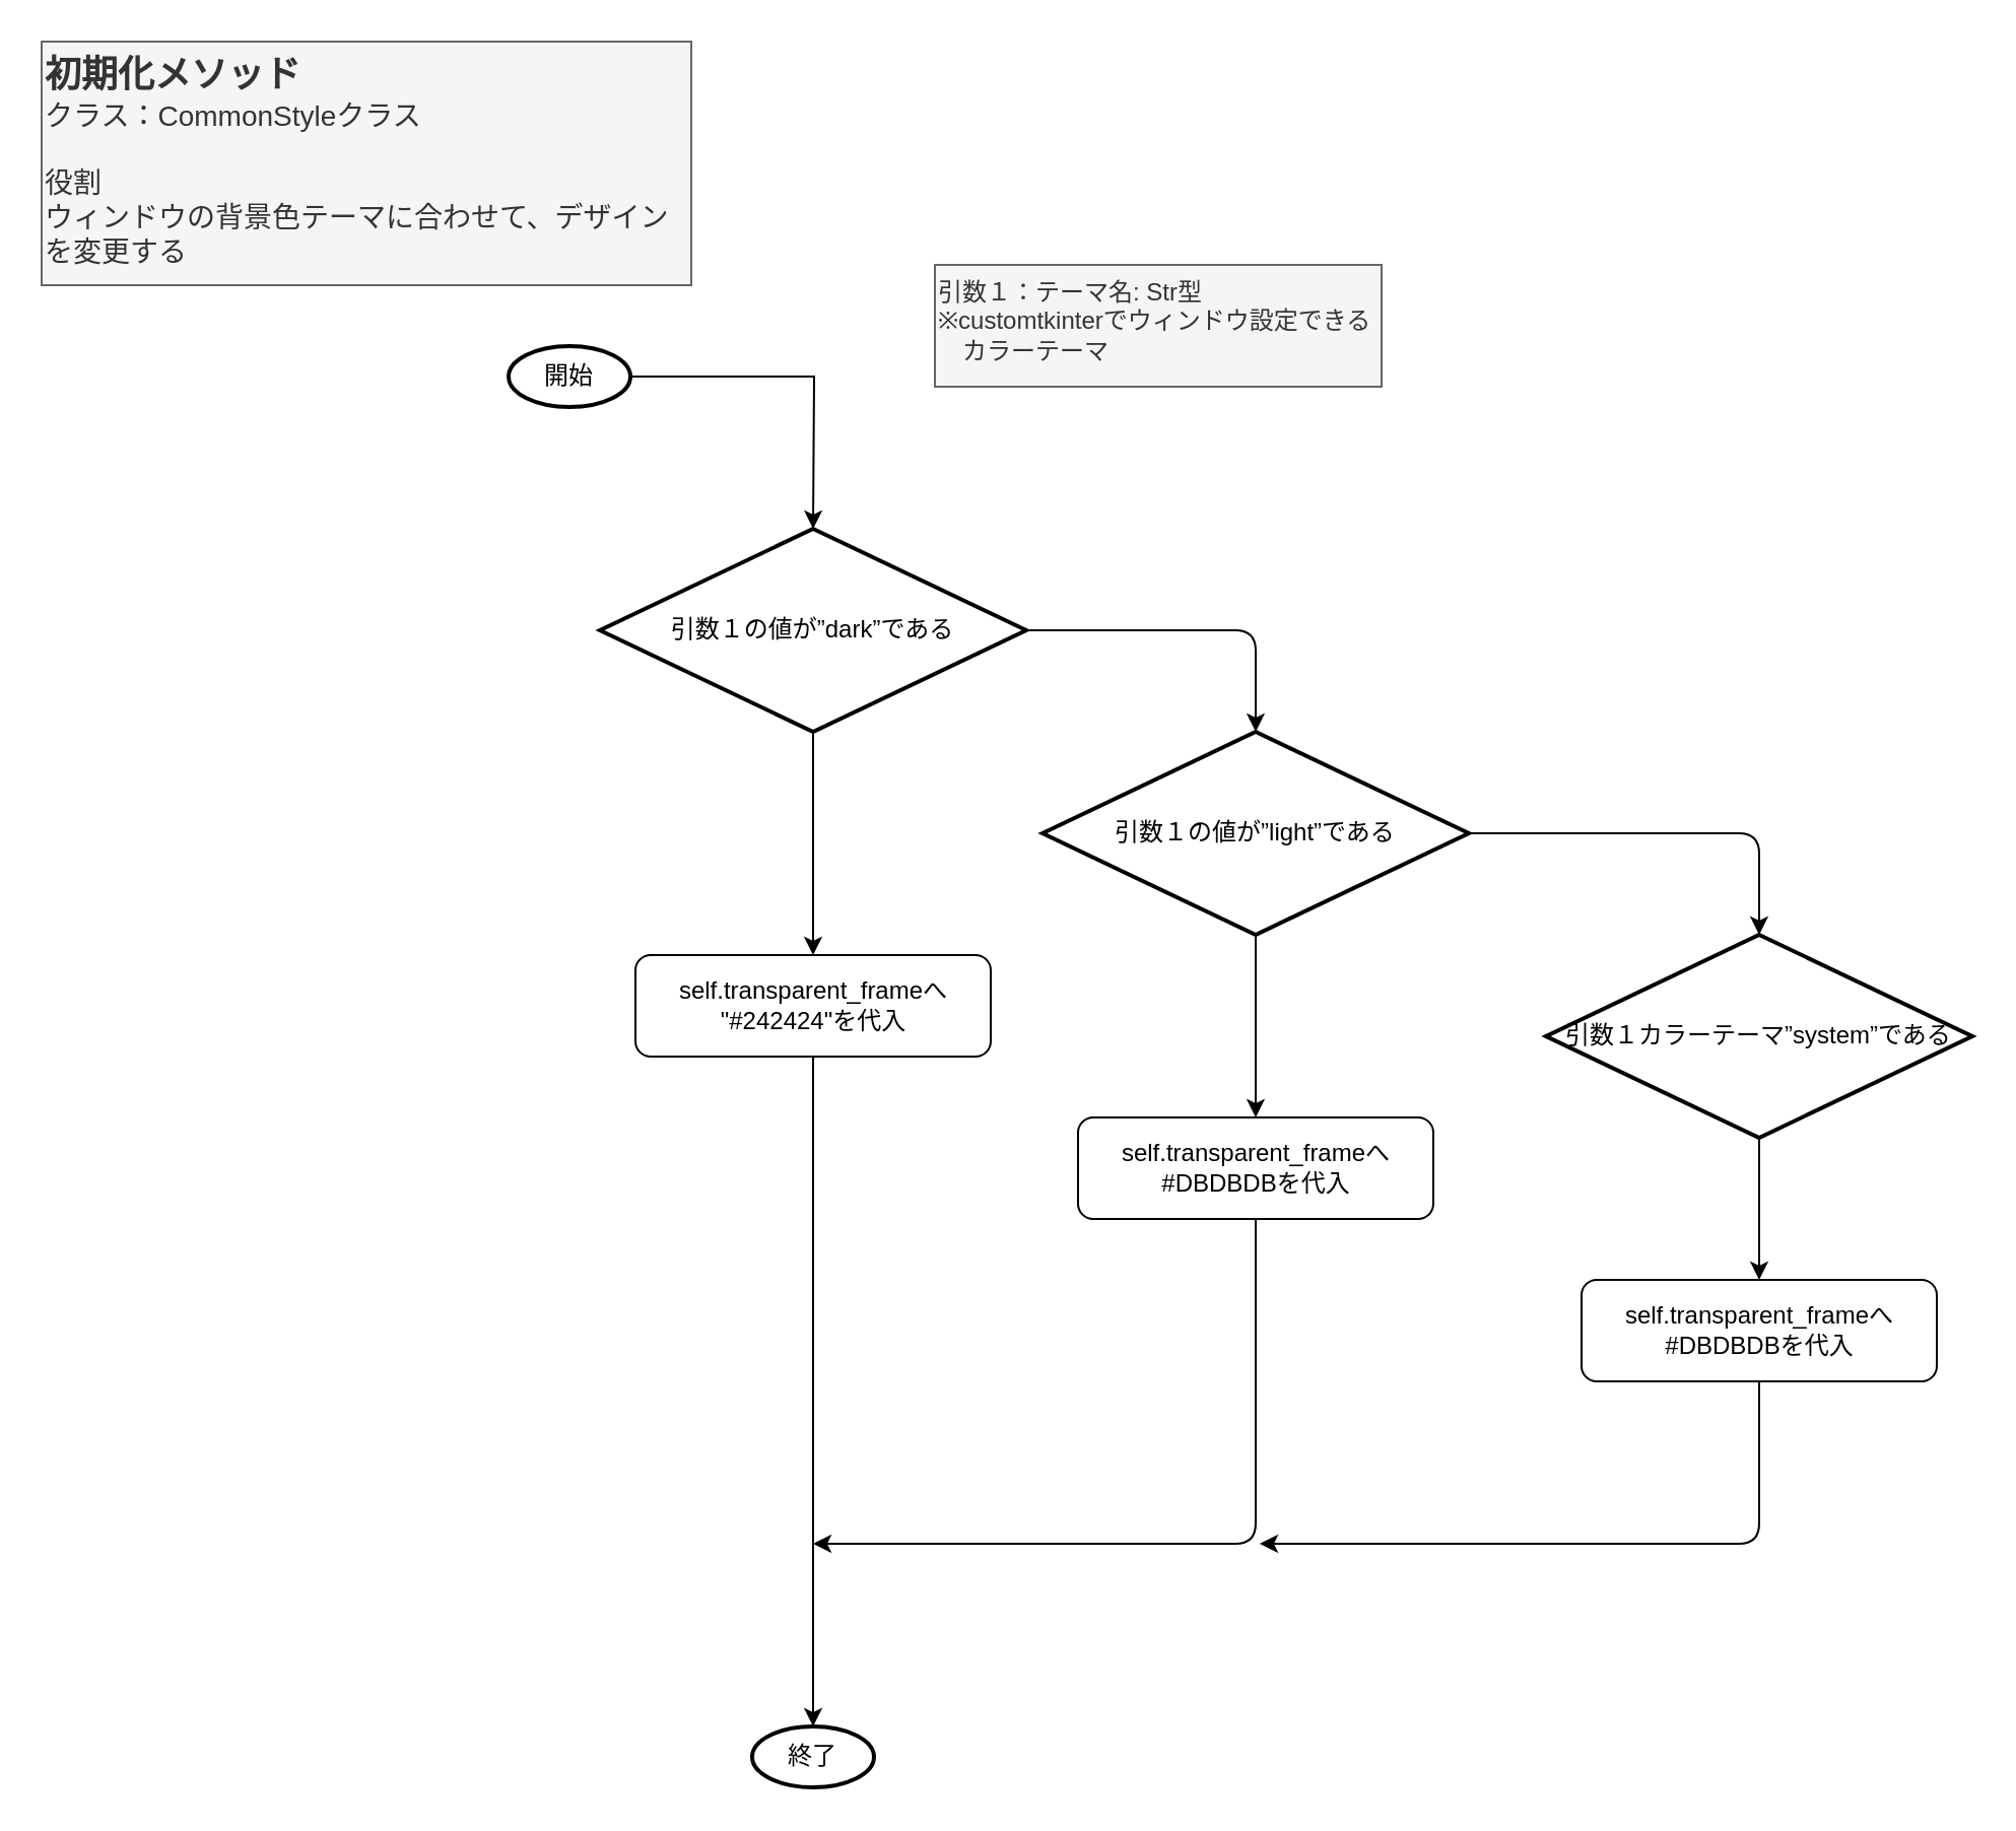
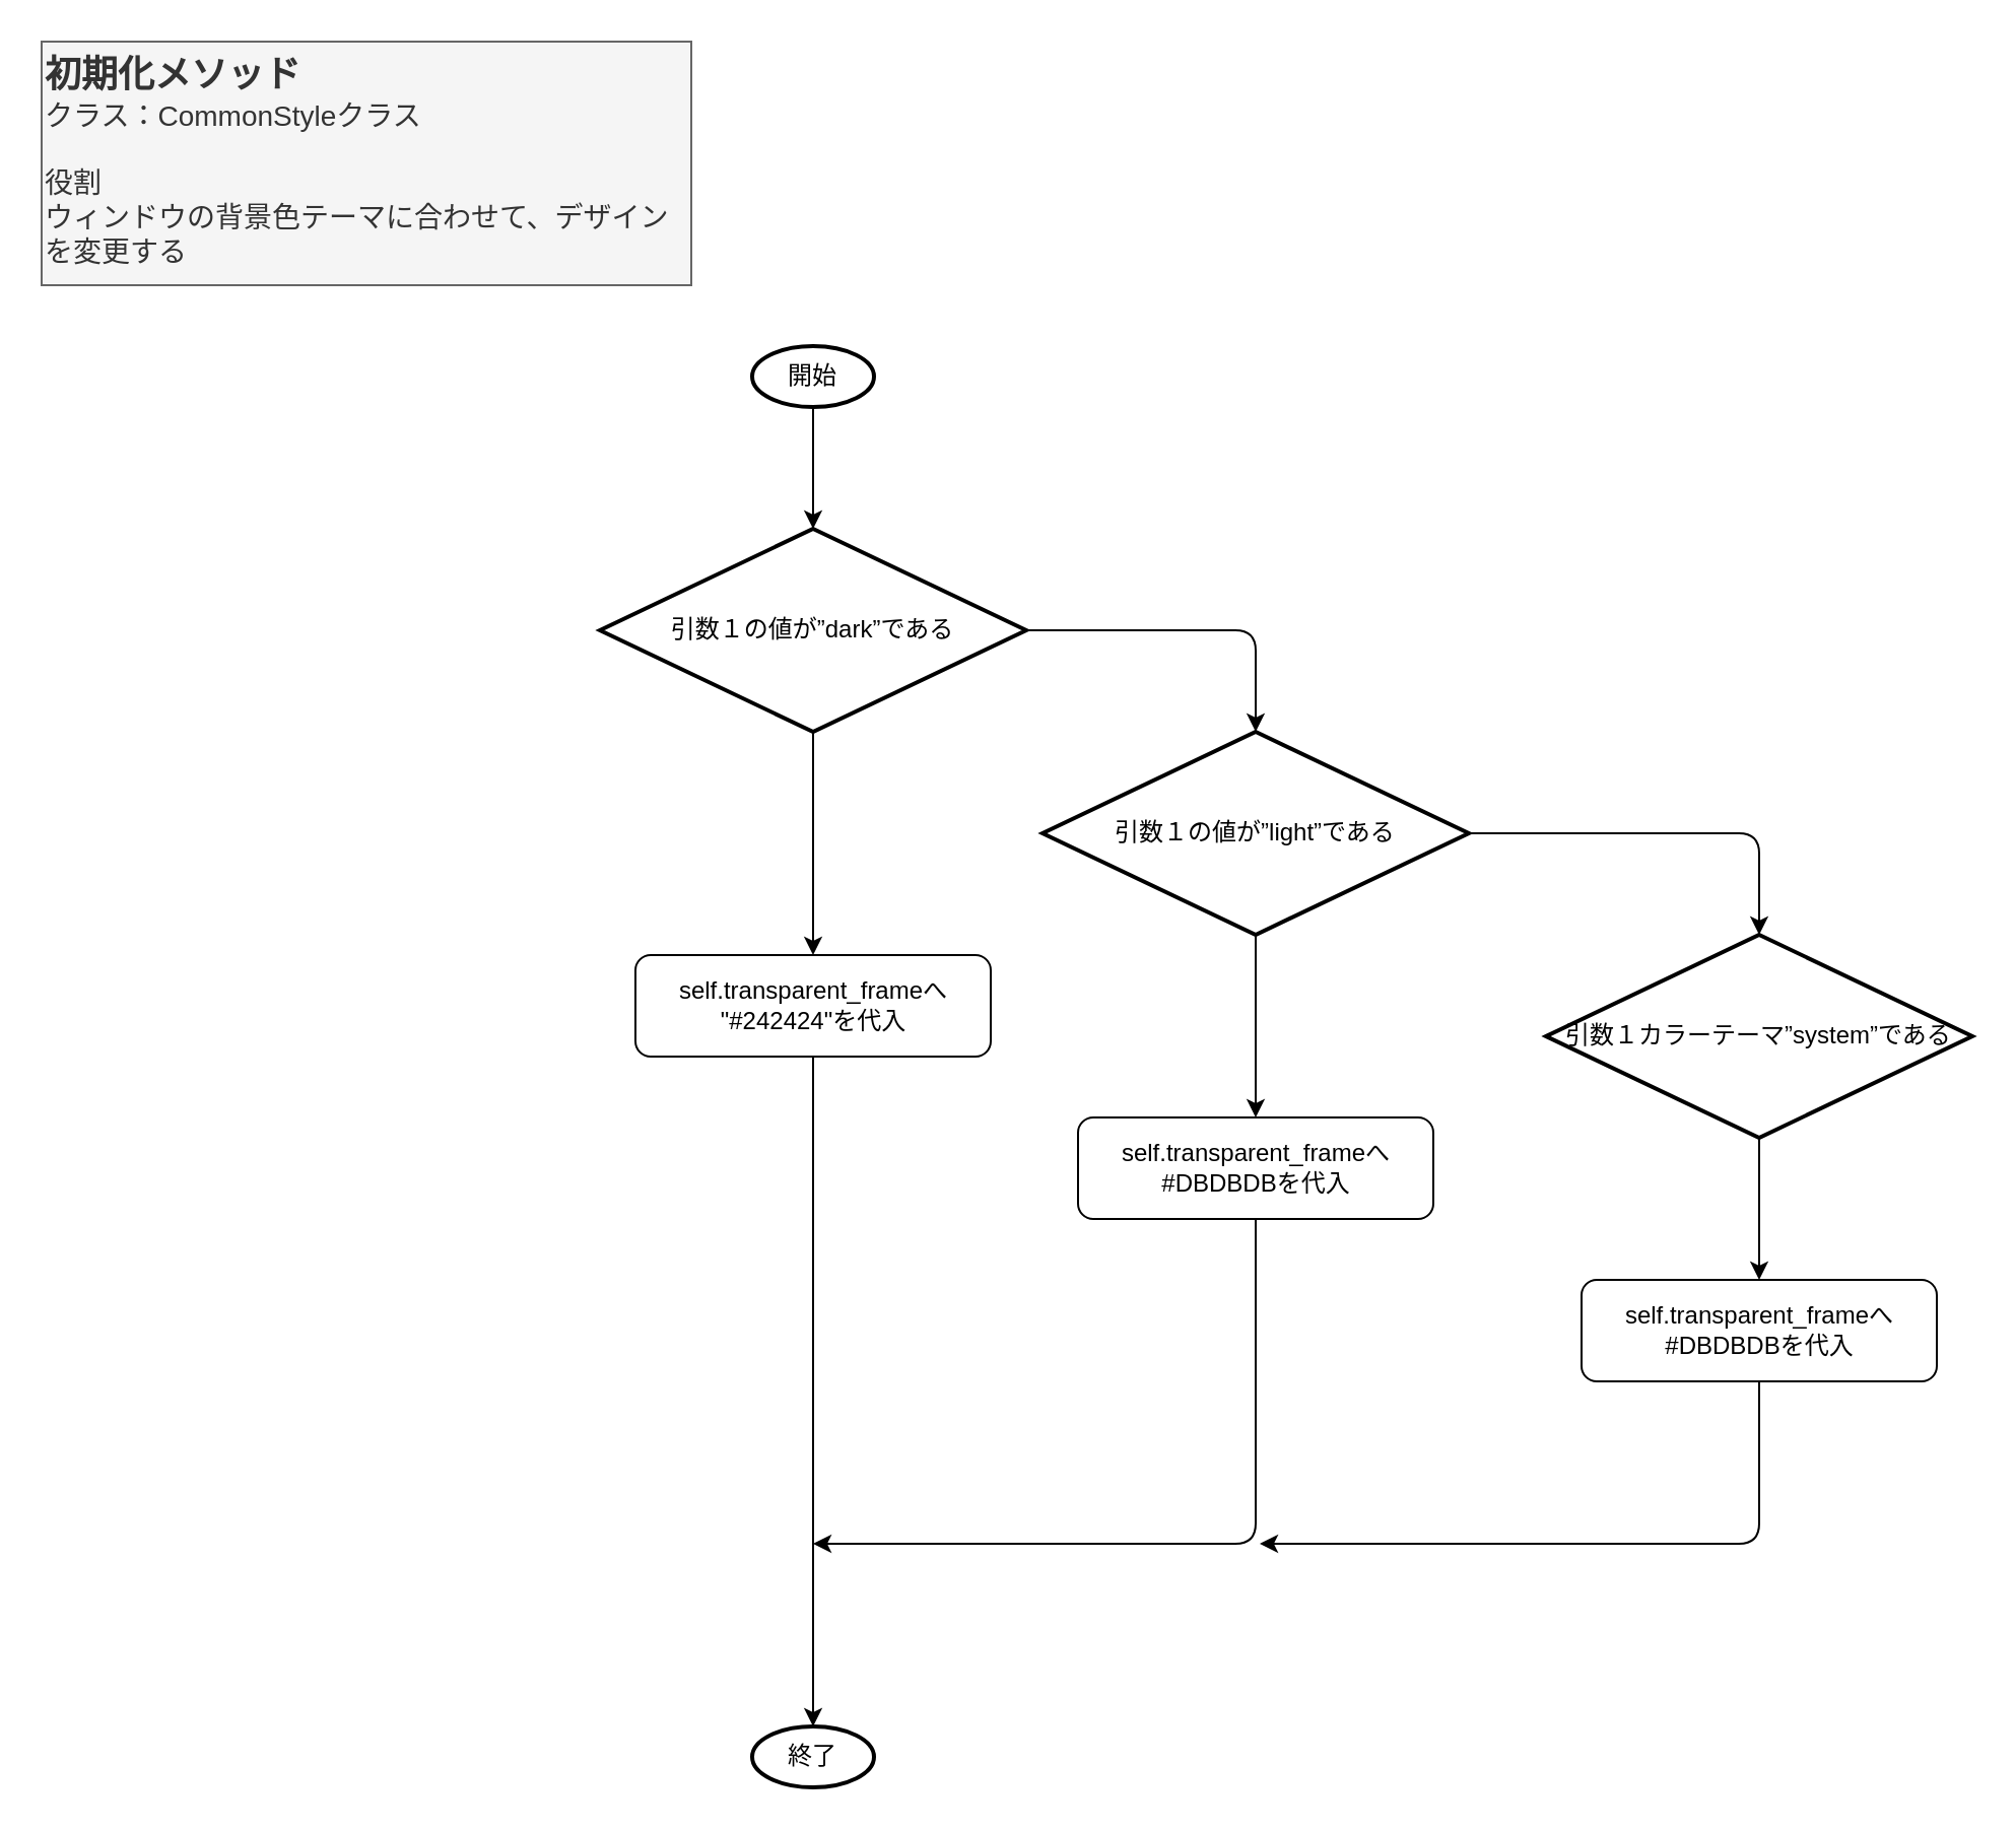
  <mxCell id="0" />
  <mxCell id="1" parent="0" />
  <mxCell id="2" value="" style="edgeStyle=orthogonalEdgeStyle;rounded=0;orthogonalLoop=1;jettySize=auto;html=1;" edge="1" parent="1" source="3"><mxGeometry relative="1" as="geometry"><mxPoint x="400" y="260" as="targetPoint" /></mxGeometry></mxCell>
- <mxCell id="3" value="開始" style="strokeWidth=2;html=1;shape=mxgraph.flowchart.start_1;whiteSpace=wrap;" vertex="1" parent="1"><mxGeometry x="250" y="170" width="60" height="30" as="geometry" /></mxCell>
+ <mxCell id="3" value="開始" style="strokeWidth=2;html=1;shape=mxgraph.flowchart.start_1;whiteSpace=wrap;" vertex="1" parent="1"><mxGeometry x="370" y="170" width="60" height="30" as="geometry" /></mxCell>
  <mxCell id="4" value="&lt;b style=&quot;&quot;&gt;&lt;font style=&quot;&quot;&gt;&lt;font style=&quot;font-size: 18px;&quot;&gt;初期化メソッド&lt;/font&gt;&lt;/font&gt;&lt;/b&gt;&lt;div&gt;&lt;font style=&quot;font-size: 14px;&quot;&gt;クラス：CommonStyleクラス&lt;/font&gt;&lt;/div&gt;&lt;div&gt;&lt;font style=&quot;font-size: 14px;&quot;&gt;&lt;br&gt;&lt;/font&gt;&lt;/div&gt;&lt;div&gt;&lt;span style=&quot;font-size: 14px;&quot;&gt;役割&lt;/span&gt;&lt;/div&gt;&lt;div&gt;&lt;span style=&quot;font-size: 14px;&quot;&gt;ウィンドウの背景色テーマに合わせて、デザイン&lt;/span&gt;&lt;/div&gt;&lt;div&gt;&lt;span style=&quot;font-size: 14px;&quot;&gt;を変更する&lt;/span&gt;&lt;/div&gt;" style="text;html=1;align=left;verticalAlign=top;whiteSpace=wrap;rounded=0;fillColor=#f5f5f5;fontColor=#333333;strokeColor=#666666;" vertex="1" parent="1"><mxGeometry x="20" y="20" width="320" height="120" as="geometry" /></mxCell>
  <mxCell id="5" value="" style="edgeStyle=none;html=1;fontSize=12;" edge="1" parent="1" source="7" target="9"><mxGeometry relative="1" as="geometry" /></mxCell>
  <mxCell id="6" style="edgeStyle=orthogonalEdgeStyle;html=1;entryX=0.5;entryY=0;entryDx=0;entryDy=0;fontSize=12;exitX=1;exitY=0.5;exitDx=0;exitDy=0;exitPerimeter=0;entryPerimeter=0;" edge="1" parent="1" source="7" target="16"><mxGeometry relative="1" as="geometry"><mxPoint x="617.5" y="410" as="targetPoint" /></mxGeometry></mxCell>
  <mxCell id="7" value="引数１の値が”dark”である" style="strokeWidth=2;html=1;shape=mxgraph.flowchart.decision;whiteSpace=wrap;" vertex="1" parent="1"><mxGeometry x="295" y="260" width="210" height="100" as="geometry" /></mxCell>
  <mxCell id="8" value="" style="edgeStyle=orthogonalEdgeStyle;rounded=0;orthogonalLoop=1;jettySize=auto;html=1;entryX=0.5;entryY=0;entryDx=0;entryDy=0;entryPerimeter=0;" edge="1" parent="1" source="9" target="10"><mxGeometry relative="1" as="geometry"><mxPoint x="400" y="600" as="targetPoint" /></mxGeometry></mxCell>
  <mxCell id="9" value="self.transparent_frameへ&lt;br&gt;&quot;#242424&quot;を代入" style="rounded=1;whiteSpace=wrap;html=1;fontSize=12;glass=0;strokeWidth=1;shadow=0;" vertex="1" parent="1"><mxGeometry x="312.5" y="470" width="175" height="50" as="geometry" /></mxCell>
  <mxCell id="10" value="終了" style="strokeWidth=2;html=1;shape=mxgraph.flowchart.start_1;whiteSpace=wrap;" vertex="1" parent="1"><mxGeometry x="370" y="850" width="60" height="30" as="geometry" /></mxCell>
- <mxCell id="11" value="引数１：テーマ名: Str型&lt;br&gt;※customtkinterでウィンドウ設定できる&lt;br&gt;　カラーテーマ" style="text;html=1;align=left;verticalAlign=top;whiteSpace=wrap;rounded=0;fillColor=#f5f5f5;fontColor=#333333;strokeColor=#666666;" vertex="1" parent="1"><mxGeometry x="460" y="130" width="220" height="60" as="geometry" /></mxCell>
  <mxCell id="12" style="edgeStyle=orthogonalEdgeStyle;html=1;fontSize=12;" edge="1" parent="1" source="13"><mxGeometry relative="1" as="geometry"><mxPoint x="400" y="760" as="targetPoint" /><Array as="points"><mxPoint x="618" y="760" /></Array></mxGeometry></mxCell>
  <mxCell id="13" value="self.transparent_frameへ&lt;br&gt;#DBDBDBを代入" style="rounded=1;whiteSpace=wrap;html=1;fontSize=12;glass=0;strokeWidth=1;shadow=0;" vertex="1" parent="1"><mxGeometry x="530.5" y="550" width="175" height="50" as="geometry" /></mxCell>
  <mxCell id="14" value="" style="html=1;fontSize=12;exitX=0.5;exitY=1;exitDx=0;exitDy=0;exitPerimeter=0;" edge="1" parent="1" source="16" target="13"><mxGeometry relative="1" as="geometry" /></mxCell>
  <mxCell id="15" style="edgeStyle=orthogonalEdgeStyle;html=1;entryX=0.5;entryY=0;entryDx=0;entryDy=0;entryPerimeter=0;fontSize=12;exitX=1;exitY=0.5;exitDx=0;exitDy=0;exitPerimeter=0;" edge="1" parent="1" source="16" target="20"><mxGeometry relative="1" as="geometry" /></mxCell>
  <mxCell id="16" value="引数１の値が”light”である" style="strokeWidth=2;html=1;shape=mxgraph.flowchart.decision;whiteSpace=wrap;" vertex="1" parent="1"><mxGeometry x="513" y="360" width="210" height="100" as="geometry" /></mxCell>
  <mxCell id="17" style="edgeStyle=orthogonalEdgeStyle;html=1;fontSize=12;" edge="1" parent="1" source="18"><mxGeometry relative="1" as="geometry"><mxPoint x="620" y="760" as="targetPoint" /><Array as="points"><mxPoint x="866" y="760" /></Array></mxGeometry></mxCell>
  <mxCell id="18" value="self.transparent_frameへ&lt;br&gt;#DBDBDBを代入" style="rounded=1;whiteSpace=wrap;html=1;fontSize=12;glass=0;strokeWidth=1;shadow=0;" vertex="1" parent="1"><mxGeometry x="778.5" y="630" width="175" height="50" as="geometry" /></mxCell>
  <mxCell id="19" value="" style="edgeStyle=orthogonalEdgeStyle;html=1;fontSize=12;" edge="1" parent="1" source="20" target="18"><mxGeometry relative="1" as="geometry" /></mxCell>
  <mxCell id="20" value="引数１カラーテーマ”system”である" style="strokeWidth=2;html=1;shape=mxgraph.flowchart.decision;whiteSpace=wrap;" vertex="1" parent="1"><mxGeometry x="761" y="460" width="210" height="100" as="geometry" /></mxCell>
